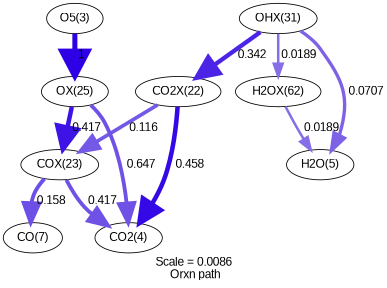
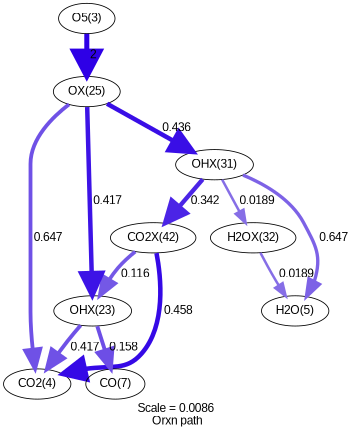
  digraph {
    fontname="Liberation Sans"
    label="Scale = 0.0086\l Orxn path"
    node [fontname="Liberation Sans"]
    edge [arrowsize=2.28 color="0.7, 0.647, 0.9" fontname="Liberation Sans" penwidth=4.55]
-   n1 [label="CO2X(22)"]
+   n1 [label="CO2X(42)"]
    n2 [label="CO2(4)"]
-   n3 [label="COX(23)"]
+   n3 [label="OHX(23)"]
    n4 [label="CO(7)"]
    n5 [label="OX(25)"]
    n6 [label="OHX(31)"]
-   n7 [label="H2OX(62)"]
+   n7 [label="H2OX(32)"]
    n8 [label="H2O(5)"]
    n9 [label="O5(3)"]
    n1 -> n2 [arrowsize=2.71 color="0.7, 0.958, 0.9" label=" 0.458" penwidth=5.41]
    n1 -> n3 [arrowsize=2.19 color="0.7, 0.616, 0.9" label=" 0.116" penwidth=4.38]
    n3 -> n2 [label=" 0.417"]
    n3 -> n4 [arrowsize=2.3 color="0.7, 0.658, 0.9" label=" 0.158" penwidth=4.61]
    n5 -> n2 [label=" 0.647"]
    n5 -> n3 [arrowsize=2.67 color="0.7, 0.917, 0.9" label=" 0.417" penwidth=5.34]
+   n5 -> n6 [arrowsize=2.69 color="0.7, 0.936, 0.9" label=" 0.436" penwidth=5.37]
    n6 -> n1 [arrowsize=2.59 color="0.7, 0.842, 0.9" label=" 0.342" penwidth=5.19]
    n6 -> n7 [arrowsize=1.5 color="0.7, 0.519, 0.9" label=" 0.0189" penwidth=3]
-   n6 -> n8 [arrowsize=2 color="0.7, 0.571, 0.9" label=" 0.0707" penwidth=4]
+   n6 -> n8 [arrowsize=2 color="0.7, 0.571, 0.9" label=" 0.647" penwidth=4]
    n7 -> n8 [arrowsize=1.5 color="0.7, 0.519, 0.9" label=" 0.0189" penwidth=3]
-   n9 -> n5 [arrowsize=3 color="0.7, 1.5, 0.9" label=" 1" penwidth=6]
+   n9 -> n5 [arrowsize=3 color="0.7, 1.5, 0.9" label=" 2" penwidth=6]
  }
